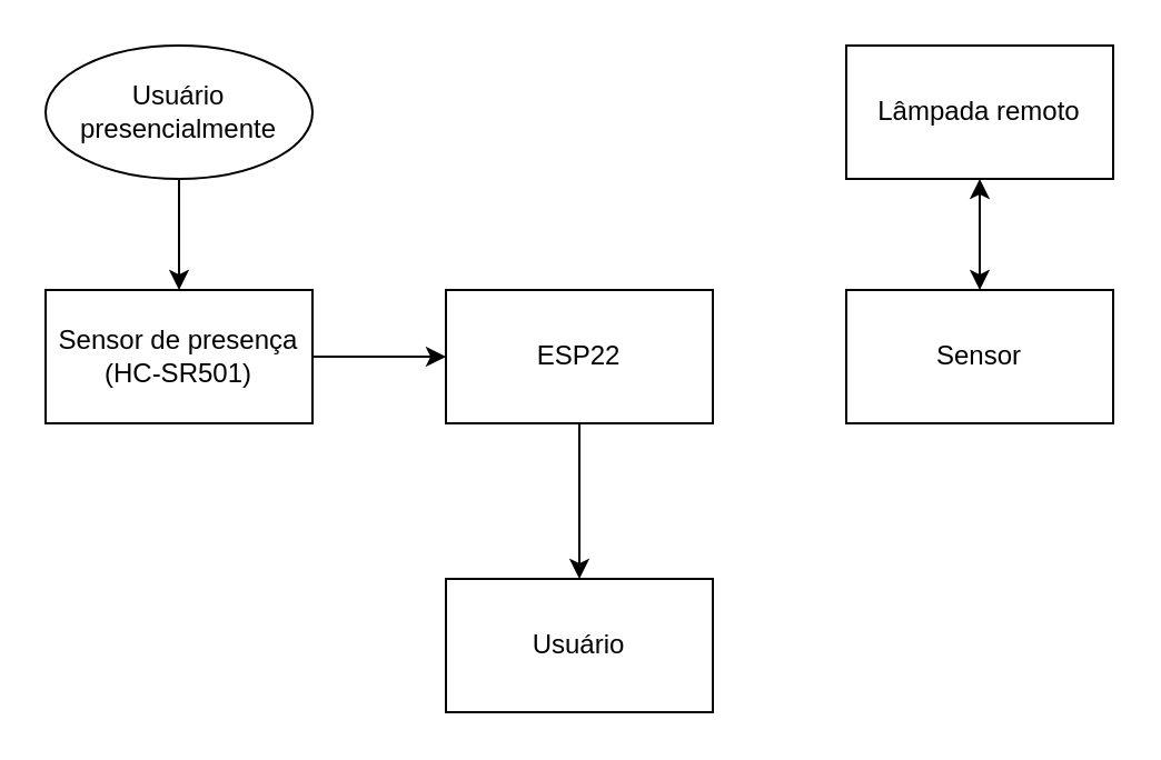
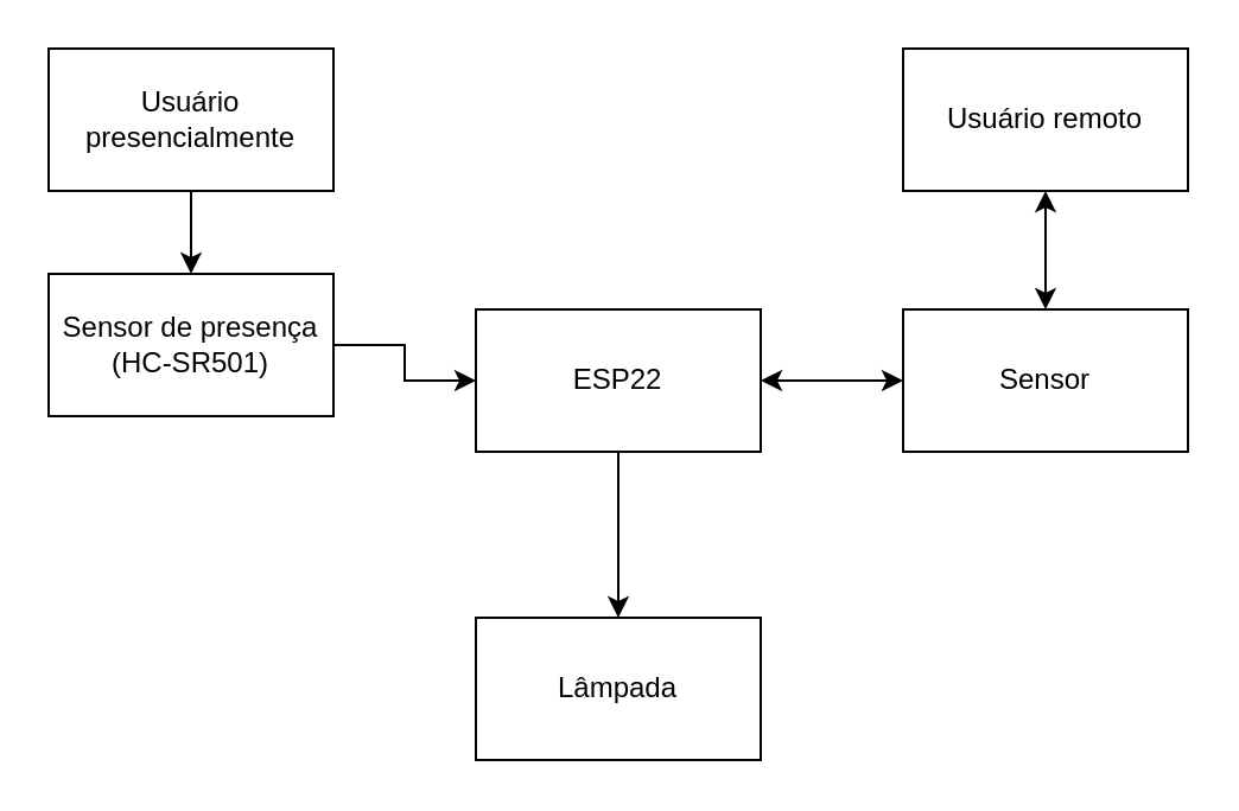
  <mxCell id="0" />
  <mxCell id="1" parent="0" />
  <mxCell id="2" style="edgeStyle=orthogonalEdgeStyle;rounded=0;orthogonalLoop=1;jettySize=auto;html=1;entryX=0.5;entryY=0;entryDx=0;entryDy=0;" parent="1" source="4" edge="1"><mxGeometry relative="1" as="geometry"><mxPoint x="260" y="260" as="targetPoint" /></mxGeometry></mxCell>
+ <mxCell id="3" style="edgeStyle=orthogonalEdgeStyle;rounded=0;orthogonalLoop=1;jettySize=auto;html=1;entryX=0;entryY=0.5;entryDx=0;entryDy=0;startArrow=classic;startFill=1;" parent="1" source="4" target="8" edge="1"><mxGeometry relative="1" as="geometry" /></mxCell>
  <mxCell id="4" value="ESP22" style="rounded=0;whiteSpace=wrap;html=1;" parent="1" vertex="1"><mxGeometry x="200" y="130" width="120" height="60" as="geometry" /></mxCell>
  <mxCell id="5" style="edgeStyle=orthogonalEdgeStyle;rounded=0;orthogonalLoop=1;jettySize=auto;html=1;entryX=0;entryY=0.5;entryDx=0;entryDy=0;" parent="1" source="6" target="4" edge="1"><mxGeometry relative="1" as="geometry" /></mxCell>
- <mxCell id="6" value="Sensor de presença (HC-SR501)" style="rounded=0;whiteSpace=wrap;html=1;" parent="1" vertex="1"><mxGeometry x="20" y="130" width="120" height="60" as="geometry" /></mxCell>
- <mxCell id="7" value="Usuário" style="rounded=0;whiteSpace=wrap;html=1;" parent="1" vertex="1"><mxGeometry x="200" y="260" width="120" height="60" as="geometry" /></mxCell>
+ <mxCell id="6" value="Sensor de presença (HC-SR501)" style="rounded=0;whiteSpace=wrap;html=1;" parent="1" vertex="1"><mxGeometry x="20" y="115" width="120" height="60" as="geometry" /></mxCell>
+ <mxCell id="7" value="Lâmpada" style="rounded=0;whiteSpace=wrap;html=1;" parent="1" vertex="1"><mxGeometry x="200" y="260" width="120" height="60" as="geometry" /></mxCell>
  <mxCell id="8" value="Sensor" style="rounded=0;whiteSpace=wrap;html=1;" parent="1" vertex="1"><mxGeometry x="380" y="130" width="120" height="60" as="geometry" /></mxCell>
  <mxCell id="9" style="edgeStyle=orthogonalEdgeStyle;rounded=0;orthogonalLoop=1;jettySize=auto;html=1;entryX=0.5;entryY=0;entryDx=0;entryDy=0;startArrow=classic;startFill=1;exitX=0.5;exitY=1;exitDx=0;exitDy=0;" parent="1" source="12" target="8" edge="1"><mxGeometry relative="1" as="geometry"><mxPoint x="390" y="10" as="sourcePoint" /></mxGeometry></mxCell>
- <mxCell id="10" value="Usuário presencialmente" style="ellipse;whiteSpace=wrap;html=1;" parent="1" vertex="1"><mxGeometry x="20" y="20" width="120" height="60" as="geometry" /></mxCell>
+ <mxCell id="10" value="Usuário presencialmente" style="rounded=0;whiteSpace=wrap;html=1;" parent="1" vertex="1"><mxGeometry x="20" y="20" width="120" height="60" as="geometry" /></mxCell>
  <mxCell id="11" value="" style="endArrow=classic;html=1;rounded=0;entryX=0.5;entryY=0;entryDx=0;entryDy=0;exitX=0.5;exitY=1;exitDx=0;exitDy=0;" parent="1" source="10" target="6" edge="1"><mxGeometry width="50" height="50" relative="1" as="geometry"><mxPoint x="250" y="-30" as="sourcePoint" /><mxPoint x="130" y="50" as="targetPoint" /></mxGeometry></mxCell>
- <mxCell id="12" value="Lâmpada remoto" style="rounded=0;whiteSpace=wrap;html=1;" vertex="1" parent="1"><mxGeometry x="380" y="20" width="120" height="60" as="geometry" /></mxCell>
+ <mxCell id="12" value="Usuário remoto" style="rounded=0;whiteSpace=wrap;html=1;" vertex="1" parent="1"><mxGeometry x="380" y="20" width="120" height="60" as="geometry" /></mxCell>
